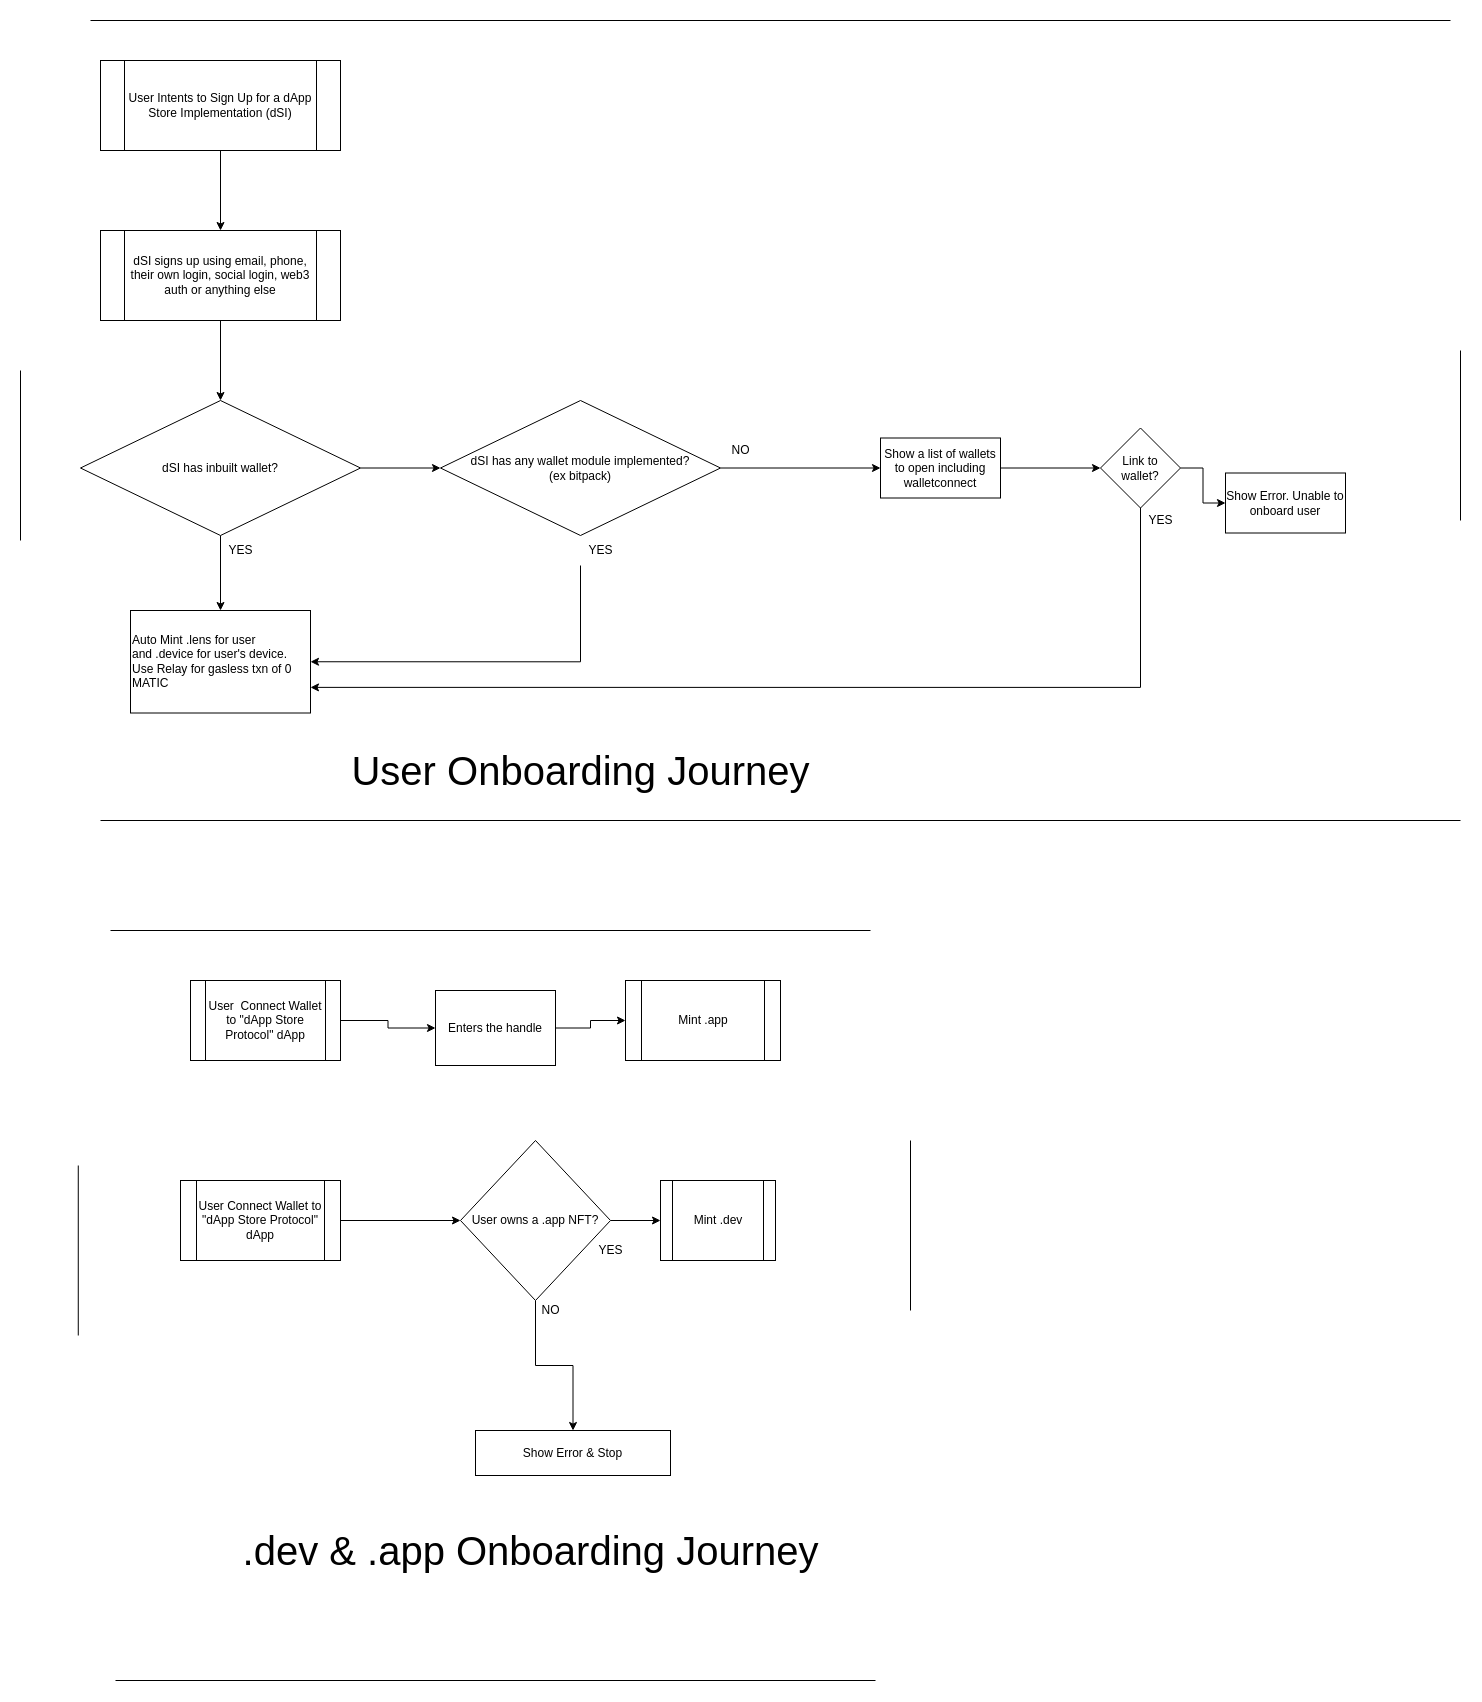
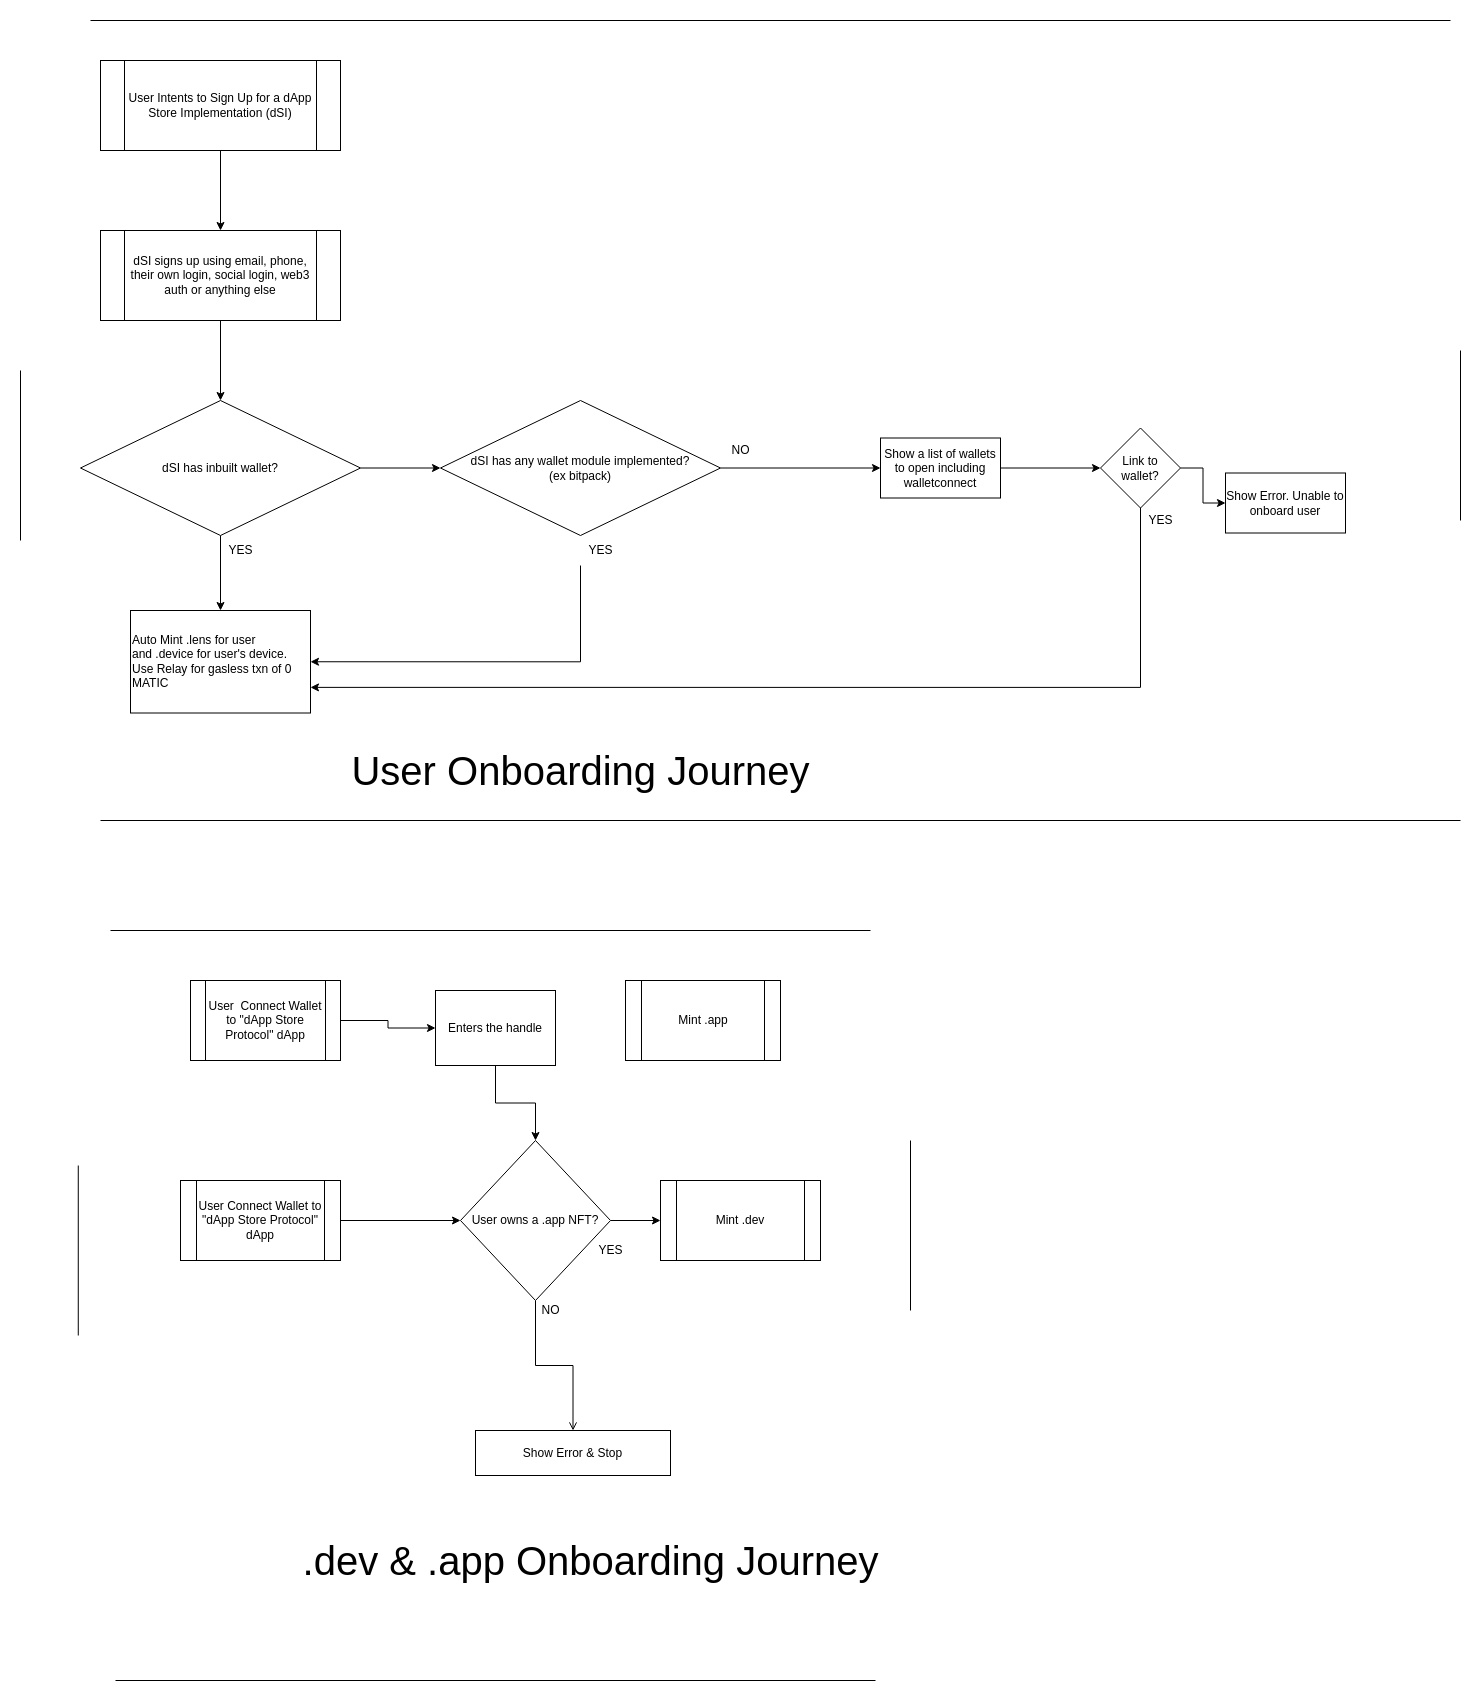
  <mxCell id="0" />
  <mxCell id="1" parent="0" />
  <mxCell id="2" value="" style="edgeStyle=orthogonalEdgeStyle;rounded=0;orthogonalLoop=1;jettySize=auto;html=1;" edge="1" parent="1" source="3" target="8"><mxGeometry relative="1" as="geometry" /></mxCell>
  <mxCell id="3" value="User Intents to Sign Up for a dApp Store Implementation (dSI)" style="shape=process;whiteSpace=wrap;html=1;backgroundOutline=1;" vertex="1" parent="1"><mxGeometry x="100" y="60" width="240" height="90" as="geometry" /></mxCell>
  <mxCell id="4" value="" style="edgeStyle=orthogonalEdgeStyle;rounded=0;orthogonalLoop=1;jettySize=auto;html=1;" edge="1" parent="1" source="6" target="9"><mxGeometry relative="1" as="geometry" /></mxCell>
  <mxCell id="5" value="" style="edgeStyle=orthogonalEdgeStyle;rounded=0;orthogonalLoop=1;jettySize=auto;html=1;" edge="1" parent="1" source="6" target="12"><mxGeometry relative="1" as="geometry" /></mxCell>
  <mxCell id="6" value="dSI has inbuilt wallet?" style="rhombus;whiteSpace=wrap;html=1;" vertex="1" parent="1"><mxGeometry x="80" y="400" width="280" height="135" as="geometry" /></mxCell>
  <mxCell id="7" style="edgeStyle=orthogonalEdgeStyle;rounded=0;orthogonalLoop=1;jettySize=auto;html=1;" edge="1" parent="1" source="8" target="6"><mxGeometry relative="1" as="geometry" /></mxCell>
  <mxCell id="8" value="dSI signs up using email, phone, their own login, social login, web3 auth or anything else" style="shape=process;whiteSpace=wrap;html=1;backgroundOutline=1;" vertex="1" parent="1"><mxGeometry x="100" y="230" width="240" height="90" as="geometry" /></mxCell>
  <mxCell id="9" value="&lt;div style=&quot;&quot;&gt;Auto Mint .lens for user and&amp;nbsp;.device for user's device. Use Relay for gasless txn of 0 MATIC&lt;/div&gt;" style="whiteSpace=wrap;html=1;align=left;" vertex="1" parent="1"><mxGeometry x="130" y="610" width="180" height="102.5" as="geometry" /></mxCell>
  <mxCell id="10" value="YES" style="text;html=1;align=center;verticalAlign=middle;resizable=0;points=[];autosize=1;strokeColor=none;fillColor=none;" vertex="1" parent="1"><mxGeometry x="215" y="535" width="50" height="30" as="geometry" /></mxCell>
  <mxCell id="11" value="" style="edgeStyle=orthogonalEdgeStyle;rounded=0;orthogonalLoop=1;jettySize=auto;html=1;" edge="1" parent="1" source="12" target="16"><mxGeometry relative="1" as="geometry" /></mxCell>
  <mxCell id="12" value="dSI has any wallet module implemented?&lt;br&gt;(ex bitpack)" style="rhombus;whiteSpace=wrap;html=1;" vertex="1" parent="1"><mxGeometry x="440" y="400" width="280" height="135" as="geometry" /></mxCell>
  <mxCell id="13" style="edgeStyle=orthogonalEdgeStyle;rounded=0;orthogonalLoop=1;jettySize=auto;html=1;entryX=1;entryY=0.5;entryDx=0;entryDy=0;fontSize=40;" edge="1" parent="1" source="14" target="9"><mxGeometry relative="1" as="geometry"><Array as="points"><mxPoint x="580" y="661" /></Array></mxGeometry></mxCell>
  <mxCell id="14" value="YES" style="text;html=1;align=center;verticalAlign=middle;resizable=0;points=[];autosize=1;strokeColor=none;fillColor=none;" vertex="1" parent="1"><mxGeometry x="575" y="535" width="50" height="30" as="geometry" /></mxCell>
  <mxCell id="15" value="" style="edgeStyle=orthogonalEdgeStyle;rounded=0;orthogonalLoop=1;jettySize=auto;html=1;" edge="1" parent="1" source="16" target="20"><mxGeometry relative="1" as="geometry" /></mxCell>
  <mxCell id="16" value="Show a list of wallets to open including walletconnect" style="whiteSpace=wrap;html=1;" vertex="1" parent="1"><mxGeometry x="880" y="437.5" width="120" height="60" as="geometry" /></mxCell>
  <mxCell id="17" value="NO" style="text;html=1;align=center;verticalAlign=middle;resizable=0;points=[];autosize=1;strokeColor=none;fillColor=none;" vertex="1" parent="1"><mxGeometry x="720" y="435" width="40" height="30" as="geometry" /></mxCell>
  <mxCell id="18" value="" style="edgeStyle=orthogonalEdgeStyle;rounded=0;orthogonalLoop=1;jettySize=auto;html=1;" edge="1" parent="1" source="20" target="22"><mxGeometry relative="1" as="geometry" /></mxCell>
  <mxCell id="19" style="edgeStyle=orthogonalEdgeStyle;rounded=0;orthogonalLoop=1;jettySize=auto;html=1;entryX=1;entryY=0.75;entryDx=0;entryDy=0;fontSize=40;" edge="1" parent="1" source="20" target="9"><mxGeometry relative="1" as="geometry"><Array as="points"><mxPoint x="1140" y="687" /></Array></mxGeometry></mxCell>
  <mxCell id="20" value="Link to &lt;br&gt;wallet?" style="rhombus;whiteSpace=wrap;html=1;" vertex="1" parent="1"><mxGeometry x="1100" y="427.5" width="80" height="80" as="geometry" /></mxCell>
  <mxCell id="21" value="YES" style="text;html=1;align=center;verticalAlign=middle;resizable=0;points=[];autosize=1;strokeColor=none;fillColor=none;" vertex="1" parent="1"><mxGeometry x="1135" y="505" width="50" height="30" as="geometry" /></mxCell>
  <mxCell id="22" value="Show Error. Unable to onboard user" style="whiteSpace=wrap;html=1;" vertex="1" parent="1"><mxGeometry x="1225" y="472.5" width="120" height="60" as="geometry" /></mxCell>
  <mxCell id="23" value="&lt;font style=&quot;font-size: 40px;&quot;&gt;User Onboarding Journey&lt;/font&gt;" style="text;html=1;align=center;verticalAlign=middle;resizable=0;points=[];autosize=1;strokeColor=none;fillColor=none;" vertex="1" parent="1"><mxGeometry x="340" y="740" width="480" height="60" as="geometry" /></mxCell>
  <mxCell id="24" value="" style="endArrow=none;html=1;rounded=0;fontSize=40;" edge="1" parent="1"><mxGeometry width="50" height="50" relative="1" as="geometry"><mxPoint x="100" y="820" as="sourcePoint" /><mxPoint x="1460" y="820" as="targetPoint" /></mxGeometry></mxCell>
  <mxCell id="25" value="" style="endArrow=none;html=1;rounded=0;fontSize=40;" edge="1" parent="1"><mxGeometry width="50" height="50" relative="1" as="geometry"><mxPoint x="90" y="20" as="sourcePoint" /><mxPoint x="1450" y="20" as="targetPoint" /></mxGeometry></mxCell>
  <mxCell id="26" value="" style="endArrow=none;html=1;rounded=0;fontSize=40;" edge="1" parent="1"><mxGeometry width="50" height="50" relative="1" as="geometry"><mxPoint x="20" y="540" as="sourcePoint" /><mxPoint x="20" y="370" as="targetPoint" /></mxGeometry></mxCell>
  <mxCell id="27" value="" style="endArrow=none;html=1;rounded=0;fontSize=40;" edge="1" parent="1"><mxGeometry width="50" height="50" relative="1" as="geometry"><mxPoint x="1460" y="520" as="sourcePoint" /><mxPoint x="1460" y="350" as="targetPoint" /></mxGeometry></mxCell>
  <mxCell id="28" value="" style="edgeStyle=orthogonalEdgeStyle;rounded=0;orthogonalLoop=1;jettySize=auto;html=1;fontSize=12;" edge="1" parent="1" source="29" target="31"><mxGeometry relative="1" as="geometry" /></mxCell>
  <mxCell id="29" value="User &amp;nbsp;Connect Wallet to &quot;dApp Store Protocol&quot; dApp" style="shape=process;whiteSpace=wrap;html=1;backgroundOutline=1;fontSize=12;" vertex="1" parent="1"><mxGeometry x="190" y="980" width="150" height="80" as="geometry" /></mxCell>
- <mxCell id="30" style="edgeStyle=orthogonalEdgeStyle;rounded=0;orthogonalLoop=1;jettySize=auto;html=1;entryX=0;entryY=0.5;entryDx=0;entryDy=0;fontSize=12;" edge="1" parent="1" source="31" target="32"><mxGeometry relative="1" as="geometry" /></mxCell>
+ <mxCell id="30" style="edgeStyle=orthogonalEdgeStyle;rounded=0;orthogonalLoop=1;jettySize=auto;html=1;fontSize=12;" edge="1" parent="1" source="31" target="37"><mxGeometry relative="1" as="geometry" /></mxCell>
  <mxCell id="31" value="Enters the handle" style="whiteSpace=wrap;html=1;" vertex="1" parent="1"><mxGeometry x="435" y="990" width="120" height="75" as="geometry" /></mxCell>
  <mxCell id="32" value="Mint .app" style="shape=process;whiteSpace=wrap;html=1;backgroundOutline=1;fontSize=12;" vertex="1" parent="1"><mxGeometry x="625" y="980" width="155" height="80" as="geometry" /></mxCell>
  <mxCell id="33" value="" style="edgeStyle=orthogonalEdgeStyle;rounded=0;orthogonalLoop=1;jettySize=auto;html=1;fontSize=12;" edge="1" parent="1" source="34" target="37"><mxGeometry relative="1" as="geometry" /></mxCell>
  <mxCell id="34" value="User Connect Wallet to &quot;dApp Store Protocol&quot; dApp" style="shape=process;whiteSpace=wrap;html=1;backgroundOutline=1;fontSize=12;" vertex="1" parent="1"><mxGeometry x="180" y="1180" width="160" height="80" as="geometry" /></mxCell>
- <mxCell id="35" value="" style="edgeStyle=orthogonalEdgeStyle;rounded=0;orthogonalLoop=1;jettySize=auto;html=1;fontSize=12;" edge="1" parent="1" source="37" target="38"><mxGeometry relative="1" as="geometry" /></mxCell>
+ <mxCell id="35" value="" style="edgeStyle=orthogonalEdgeStyle;rounded=0;orthogonalLoop=1;jettySize=auto;html=1;fontSize=12;endArrow=open;" edge="1" parent="1" source="37" target="38"><mxGeometry relative="1" as="geometry" /></mxCell>
  <mxCell id="36" style="edgeStyle=orthogonalEdgeStyle;rounded=0;orthogonalLoop=1;jettySize=auto;html=1;entryX=0;entryY=0.5;entryDx=0;entryDy=0;fontSize=12;" edge="1" parent="1" source="37" target="40"><mxGeometry relative="1" as="geometry" /></mxCell>
  <mxCell id="37" value="User owns a .app NFT?" style="rhombus;whiteSpace=wrap;html=1;" vertex="1" parent="1"><mxGeometry x="460" y="1140" width="150" height="160" as="geometry" /></mxCell>
  <mxCell id="38" value="Show Error &amp;amp; Stop" style="whiteSpace=wrap;html=1;" vertex="1" parent="1"><mxGeometry x="475" y="1430" width="195" height="45" as="geometry" /></mxCell>
  <mxCell id="39" value="NO" style="text;html=1;align=center;verticalAlign=middle;resizable=0;points=[];autosize=1;strokeColor=none;fillColor=none;fontSize=12;" vertex="1" parent="1"><mxGeometry x="530" y="1295" width="40" height="30" as="geometry" /></mxCell>
- <mxCell id="40" value="Mint .dev" style="shape=process;whiteSpace=wrap;html=1;backgroundOutline=1;fontSize=12;" vertex="1" parent="1"><mxGeometry x="660" y="1180" width="115" height="80" as="geometry" /></mxCell>
+ <mxCell id="40" value="Mint .dev" style="shape=process;whiteSpace=wrap;html=1;backgroundOutline=1;fontSize=12;" vertex="1" parent="1"><mxGeometry x="660" y="1180" width="160" height="80" as="geometry" /></mxCell>
  <mxCell id="41" value="YES" style="text;html=1;align=center;verticalAlign=middle;resizable=0;points=[];autosize=1;strokeColor=none;fillColor=none;fontSize=12;" vertex="1" parent="1"><mxGeometry x="585" y="1235" width="50" height="30" as="geometry" /></mxCell>
- <mxCell id="42" value="&lt;font style=&quot;font-size: 40px;&quot;&gt;.dev &amp;amp; .app Onboarding Journey&lt;/font&gt;" style="text;html=1;align=center;verticalAlign=middle;resizable=0;points=[];autosize=1;strokeColor=none;fillColor=none;" vertex="1" parent="1"><mxGeometry x="230" y="1520" width="600" height="60" as="geometry" /></mxCell>
+ <mxCell id="42" value="&lt;font style=&quot;font-size: 40px;&quot;&gt;.dev &amp;amp; .app Onboarding Journey&lt;/font&gt;" style="text;html=1;align=center;verticalAlign=middle;resizable=0;points=[];autosize=1;strokeColor=none;fillColor=none;" vertex="1" parent="1"><mxGeometry x="290" y="1530" width="600" height="60" as="geometry" /></mxCell>
  <mxCell id="43" value="" style="endArrow=none;html=1;rounded=0;fontSize=40;" edge="1" parent="1"><mxGeometry width="50" height="50" relative="1" as="geometry"><mxPoint x="110" y="930" as="sourcePoint" /><mxPoint x="870" y="930" as="targetPoint" /></mxGeometry></mxCell>
  <mxCell id="44" value="" style="endArrow=none;html=1;rounded=0;fontSize=40;" edge="1" parent="1"><mxGeometry width="50" height="50" relative="1" as="geometry"><mxPoint x="115" y="1680" as="sourcePoint" /><mxPoint x="875" y="1680" as="targetPoint" /></mxGeometry></mxCell>
  <mxCell id="45" value="" style="endArrow=none;html=1;rounded=0;fontSize=40;" edge="1" parent="1"><mxGeometry width="50" height="50" relative="1" as="geometry"><mxPoint x="77.78" y="1335" as="sourcePoint" /><mxPoint x="77.78" y="1165" as="targetPoint" /></mxGeometry></mxCell>
  <mxCell id="46" value="" style="endArrow=none;html=1;rounded=0;fontSize=40;" edge="1" parent="1"><mxGeometry width="50" height="50" relative="1" as="geometry"><mxPoint x="910" y="1310" as="sourcePoint" /><mxPoint x="910" y="1140" as="targetPoint" /></mxGeometry></mxCell>
